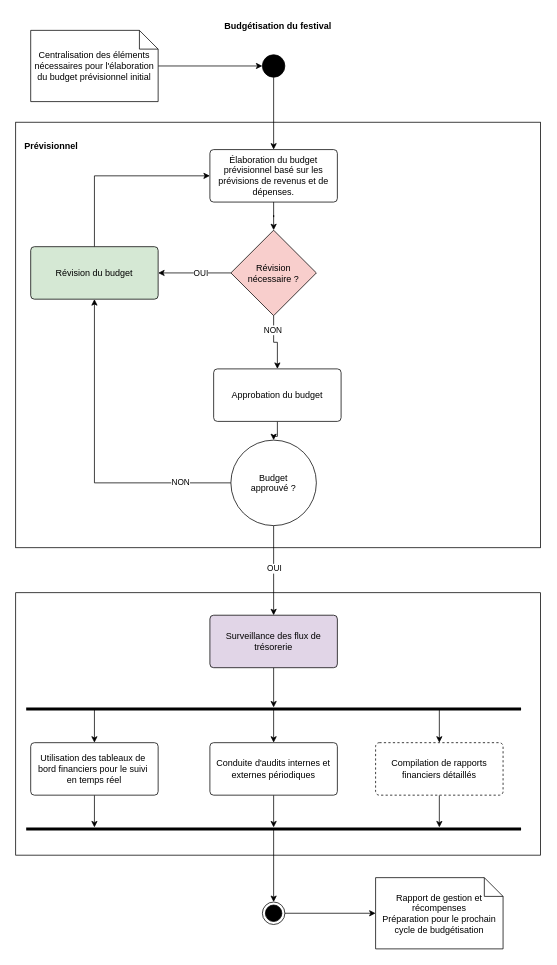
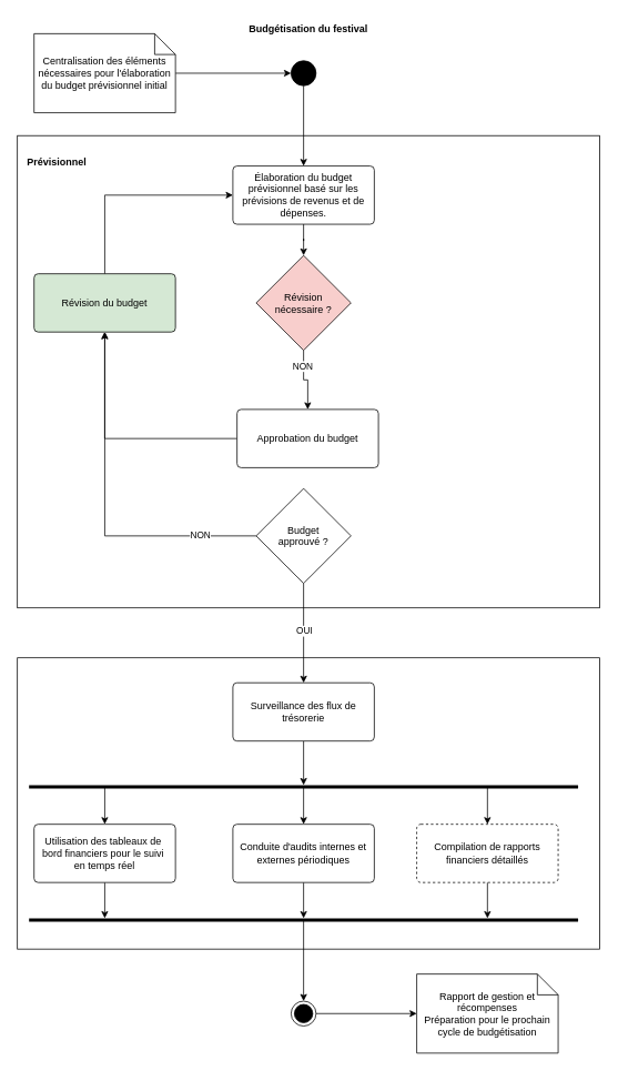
  <mxCell id="0" />
  <mxCell id="1" parent="0" />
  <mxCell id="2" value="" style="rounded=0;whiteSpace=wrap;html=1;" vertex="1" parent="1"><mxGeometry x="20" y="790" width="700" height="350" as="geometry" /></mxCell>
  <mxCell id="3" value="" style="rounded=0;whiteSpace=wrap;html=1;" vertex="1" parent="1"><mxGeometry x="20" y="162.5" width="700" height="567.5" as="geometry" /></mxCell>
  <mxCell id="4" value="&lt;b&gt;Budgétisation du festival&lt;/b&gt;" style="text;html=1;align=center;verticalAlign=middle;whiteSpace=wrap;rounded=0;" vertex="1" parent="1"><mxGeometry x="285" y="20" width="170" height="30" as="geometry" /></mxCell>
  <mxCell id="5" style="edgeStyle=orthogonalEdgeStyle;rounded=0;orthogonalLoop=1;jettySize=auto;html=1;" edge="1" parent="1" source="6" target="10"><mxGeometry relative="1" as="geometry" /></mxCell>
  <mxCell id="6" value="" style="ellipse;fillColor=strokeColor;html=1;" vertex="1" parent="1"><mxGeometry x="349" y="72.5" width="30" height="30" as="geometry" /></mxCell>
  <mxCell id="7" style="edgeStyle=orthogonalEdgeStyle;rounded=0;orthogonalLoop=1;jettySize=auto;html=1;entryX=0;entryY=0.5;entryDx=0;entryDy=0;" edge="1" parent="1" source="8" target="6"><mxGeometry relative="1" as="geometry" /></mxCell>
  <mxCell id="8" value="Centralisation des éléments nécessaires pour l'élaboration du budget prévisionnel initial" style="shape=note2;boundedLbl=1;whiteSpace=wrap;html=1;size=25;verticalAlign=middle;align=center;" vertex="1" parent="1"><mxGeometry x="40" y="40" width="170" height="95" as="geometry" /></mxCell>
  <mxCell id="9" style="edgeStyle=orthogonalEdgeStyle;rounded=0;orthogonalLoop=1;jettySize=auto;html=1;entryX=0.5;entryY=0;entryDx=0;entryDy=0;" edge="1" parent="1" source="10" target="15"><mxGeometry relative="1" as="geometry" /></mxCell>
  <mxCell id="10" value="Élaboration du budget prévisionnel basé sur les prévisions de revenus et de dépenses." style="html=1;align=center;verticalAlign=middle;rounded=1;absoluteArcSize=1;arcSize=10;dashed=0;whiteSpace=wrap;" vertex="1" parent="1"><mxGeometry x="279" y="199" width="170" height="70" as="geometry" /></mxCell>
- <mxCell id="11" style="edgeStyle=orthogonalEdgeStyle;rounded=0;orthogonalLoop=1;jettySize=auto;html=1;entryX=1;entryY=0.5;entryDx=0;entryDy=0;" edge="1" parent="1" source="15" target="17"><mxGeometry relative="1" as="geometry" /></mxCell>
- <mxCell id="12" value="OUI" style="edgeLabel;html=1;align=center;verticalAlign=middle;resizable=0;points=[];" vertex="1" connectable="0" parent="11"><mxGeometry x="-0.158" relative="1" as="geometry"><mxPoint as="offset" /></mxGeometry></mxCell>
  <mxCell id="13" style="edgeStyle=orthogonalEdgeStyle;rounded=0;orthogonalLoop=1;jettySize=auto;html=1;entryX=0.5;entryY=0;entryDx=0;entryDy=0;" edge="1" parent="1" source="15" target="19"><mxGeometry relative="1" as="geometry" /></mxCell>
  <mxCell id="14" value="NON" style="edgeLabel;html=1;align=center;verticalAlign=middle;resizable=0;points=[];" vertex="1" connectable="0" parent="13"><mxGeometry x="-0.5" y="-2" relative="1" as="geometry"><mxPoint as="offset" /></mxGeometry></mxCell>
  <mxCell id="15" value="Révision&#10;nécessaire ?" style="rhombus;fillColor=#f8cecc;" vertex="1" parent="1"><mxGeometry x="307" y="306.5" width="114" height="114" as="geometry" /></mxCell>
  <mxCell id="16" style="edgeStyle=orthogonalEdgeStyle;rounded=0;orthogonalLoop=1;jettySize=auto;html=1;entryX=0;entryY=0.5;entryDx=0;entryDy=0;exitX=0.5;exitY=0;exitDx=0;exitDy=0;" edge="1" parent="1" source="17" target="10"><mxGeometry relative="1" as="geometry" /></mxCell>
  <mxCell id="17" value="Révision du budget" style="html=1;align=center;verticalAlign=middle;rounded=1;absoluteArcSize=1;arcSize=10;dashed=0;whiteSpace=wrap;fillColor=#d5e8d4;" vertex="1" parent="1"><mxGeometry x="40" y="328.5" width="170" height="70" as="geometry" /></mxCell>
- <mxCell id="18" style="edgeStyle=orthogonalEdgeStyle;rounded=0;orthogonalLoop=1;jettySize=auto;html=1;entryX=0.5;entryY=0;entryDx=0;entryDy=0;" edge="1" parent="1" source="19" target="24"><mxGeometry relative="1" as="geometry" /></mxCell>
+ <mxCell id="18" style="edgeStyle=orthogonalEdgeStyle;rounded=0;orthogonalLoop=1;jettySize=auto;html=1;" edge="1" parent="1" source="19" target="17"><mxGeometry relative="1" as="geometry" /></mxCell>
  <mxCell id="19" value="Approbation du budget" style="html=1;align=center;verticalAlign=middle;rounded=1;absoluteArcSize=1;arcSize=10;dashed=0;whiteSpace=wrap;" vertex="1" parent="1"><mxGeometry x="284" y="491.5" width="170" height="70" as="geometry" /></mxCell>
  <mxCell id="20" style="edgeStyle=orthogonalEdgeStyle;rounded=0;orthogonalLoop=1;jettySize=auto;html=1;entryX=0.5;entryY=1;entryDx=0;entryDy=0;" edge="1" parent="1" source="24" target="17"><mxGeometry relative="1" as="geometry" /></mxCell>
  <mxCell id="21" value="NON" style="edgeLabel;html=1;align=center;verticalAlign=middle;resizable=0;points=[];" vertex="1" connectable="0" parent="20"><mxGeometry x="-0.681" y="-1" relative="1" as="geometry"><mxPoint as="offset" /></mxGeometry></mxCell>
  <mxCell id="22" style="edgeStyle=orthogonalEdgeStyle;rounded=0;orthogonalLoop=1;jettySize=auto;html=1;exitX=0.5;exitY=1;exitDx=0;exitDy=0;entryX=0.5;entryY=0;entryDx=0;entryDy=0;" edge="1" parent="1" source="24" target="26"><mxGeometry relative="1" as="geometry" /></mxCell>
  <mxCell id="23" value="OUI" style="edgeLabel;html=1;align=center;verticalAlign=middle;resizable=0;points=[];" vertex="1" connectable="0" parent="22"><mxGeometry x="-0.278" y="1" relative="1" as="geometry"><mxPoint x="-1" y="14" as="offset" /></mxGeometry></mxCell>
- <mxCell id="24" value="Budget&#10;approuvé ?" style="ellipse;" vertex="1" parent="1"><mxGeometry x="307" y="586.5" width="114" height="114" as="geometry" /></mxCell>
+ <mxCell id="24" value="Budget&#10;approuvé ?" style="rhombus;" vertex="1" parent="1"><mxGeometry x="307" y="586.5" width="114" height="114" as="geometry" /></mxCell>
  <mxCell id="25" style="edgeStyle=orthogonalEdgeStyle;rounded=0;orthogonalLoop=1;jettySize=auto;html=1;exitX=0.5;exitY=1;exitDx=0;exitDy=0;" edge="1" parent="1" source="26" target="30"><mxGeometry relative="1" as="geometry"><mxPoint x="356" y="880" as="sourcePoint" /><mxPoint x="364" y="940" as="targetPoint" /></mxGeometry></mxCell>
- <mxCell id="26" value="Surveillance des flux de trésorerie" style="html=1;align=center;verticalAlign=middle;rounded=1;absoluteArcSize=1;arcSize=10;dashed=0;whiteSpace=wrap;fillColor=#e1d5e7;" vertex="1" parent="1"><mxGeometry x="279" y="820" width="170" height="70" as="geometry" /></mxCell>
+ <mxCell id="26" value="Surveillance des flux de trésorerie" style="html=1;align=center;verticalAlign=middle;rounded=1;absoluteArcSize=1;arcSize=10;dashed=0;whiteSpace=wrap;" vertex="1" parent="1"><mxGeometry x="279" y="820" width="170" height="70" as="geometry" /></mxCell>
  <mxCell id="27" style="edgeStyle=orthogonalEdgeStyle;rounded=0;orthogonalLoop=1;jettySize=auto;html=1;entryX=0.5;entryY=0;entryDx=0;entryDy=0;" edge="1" parent="1" source="30" target="34"><mxGeometry relative="1" as="geometry" /></mxCell>
  <mxCell id="28" style="edgeStyle=orthogonalEdgeStyle;rounded=0;orthogonalLoop=1;jettySize=auto;html=1;entryX=0.5;entryY=0;entryDx=0;entryDy=0;" edge="1" parent="1" source="30" target="32"><mxGeometry relative="1" as="geometry"><Array as="points"><mxPoint x="350" y="950" /><mxPoint x="350" y="950" /></Array></mxGeometry></mxCell>
  <mxCell id="29" style="edgeStyle=orthogonalEdgeStyle;rounded=0;orthogonalLoop=1;jettySize=auto;html=1;entryX=0.5;entryY=0;entryDx=0;entryDy=0;" edge="1" parent="1" source="30" target="36"><mxGeometry relative="1" as="geometry"><Array as="points"><mxPoint x="430" y="950" /><mxPoint x="430" y="950" /></Array></mxGeometry></mxCell>
  <mxCell id="30" value="" style="line;strokeWidth=4;html=1;perimeter=backbonePerimeter;points=[];outlineConnect=0;" vertex="1" parent="1"><mxGeometry x="34" y="940" width="660" height="10" as="geometry" /></mxCell>
  <mxCell id="31" style="edgeStyle=orthogonalEdgeStyle;rounded=0;orthogonalLoop=1;jettySize=auto;html=1;" edge="1" parent="1" source="32" target="38"><mxGeometry relative="1" as="geometry"><Array as="points"><mxPoint x="230" y="1100" /><mxPoint x="230" y="1100" /></Array></mxGeometry></mxCell>
  <mxCell id="32" value="Utilisation des tableaux de&amp;nbsp;&lt;div&gt;bord financiers pour le suivi&amp;nbsp;&lt;/div&gt;&lt;div&gt;en temps réel&lt;/div&gt;" style="html=1;align=center;verticalAlign=middle;rounded=1;absoluteArcSize=1;arcSize=10;dashed=0;whiteSpace=wrap;" vertex="1" parent="1"><mxGeometry x="40" y="990" width="170" height="70" as="geometry" /></mxCell>
  <mxCell id="33" style="edgeStyle=orthogonalEdgeStyle;rounded=0;orthogonalLoop=1;jettySize=auto;html=1;" edge="1" parent="1" source="34" target="38"><mxGeometry relative="1" as="geometry" /></mxCell>
  <mxCell id="34" value="Conduite d'audits internes et externes périodiques" style="html=1;align=center;verticalAlign=middle;rounded=1;absoluteArcSize=1;arcSize=10;dashed=0;whiteSpace=wrap;" vertex="1" parent="1"><mxGeometry x="279" y="990" width="170" height="70" as="geometry" /></mxCell>
  <mxCell id="35" style="edgeStyle=orthogonalEdgeStyle;rounded=0;orthogonalLoop=1;jettySize=auto;html=1;" edge="1" parent="1" source="36" target="38"><mxGeometry relative="1" as="geometry"><Array as="points"><mxPoint x="440" y="1100" /><mxPoint x="440" y="1100" /></Array></mxGeometry></mxCell>
  <mxCell id="36" value="Compilation de rapports financiers détaillés" style="html=1;align=center;verticalAlign=middle;rounded=1;absoluteArcSize=1;arcSize=10;dashed=1;whiteSpace=wrap;" vertex="1" parent="1"><mxGeometry x="500" y="990" width="170" height="70" as="geometry" /></mxCell>
  <mxCell id="37" style="edgeStyle=orthogonalEdgeStyle;rounded=0;orthogonalLoop=1;jettySize=auto;html=1;" edge="1" parent="1" source="38" target="40"><mxGeometry relative="1" as="geometry" /></mxCell>
  <mxCell id="38" value="" style="line;strokeWidth=4;html=1;perimeter=backbonePerimeter;points=[];outlineConnect=0;" vertex="1" parent="1"><mxGeometry x="34" y="1100" width="660" height="10" as="geometry" /></mxCell>
  <mxCell id="39" style="edgeStyle=orthogonalEdgeStyle;rounded=0;orthogonalLoop=1;jettySize=auto;html=1;" edge="1" parent="1" source="40" target="41"><mxGeometry relative="1" as="geometry" /></mxCell>
  <mxCell id="40" value="" style="ellipse;html=1;shape=endState;fillColor=strokeColor;" vertex="1" parent="1"><mxGeometry x="349" y="1202.5" width="30" height="30" as="geometry" /></mxCell>
  <mxCell id="41" value="&lt;div&gt;Rapport de gestion et récompenses&lt;/div&gt;&lt;div&gt;Préparation pour le prochain cycle de budgétisation&lt;/div&gt;" style="shape=note2;boundedLbl=1;whiteSpace=wrap;html=1;size=25;verticalAlign=middle;align=center;" vertex="1" parent="1"><mxGeometry x="500" y="1170" width="170" height="95" as="geometry" /></mxCell>
  <mxCell id="42" value="&lt;b&gt;Prévisionnel&lt;/b&gt;" style="text;html=1;align=left;verticalAlign=middle;whiteSpace=wrap;rounded=0;" vertex="1" parent="1"><mxGeometry x="30" y="180" width="170" height="30" as="geometry" /></mxCell>
